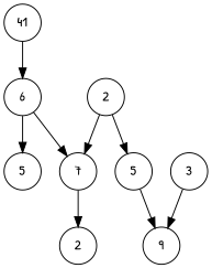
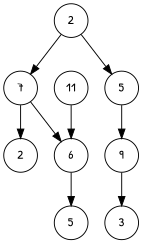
  digraph {
    fontname="Patrick Hand"
    node [fontname="Patrick Hand" shape=circle]
    edge [fontname="Patrick Hand"]
    n1 [label=2]
    7
    5
    2
    6
    9
    n7 [label=5]
    n8 [label=3]
-   11 [label=41]
+   11
    n1 -> 7
    n1 -> 5
    7 -> 2
-   6 -> 7
+   7 -> 6
    5 -> 9
    6 -> n7
-   n8 -> 9
+   9 -> n8
    11 -> 6
  }
